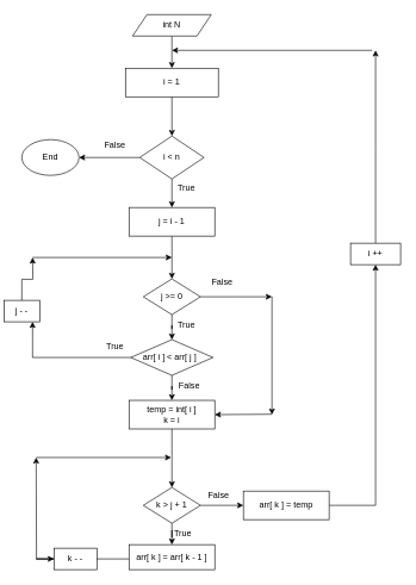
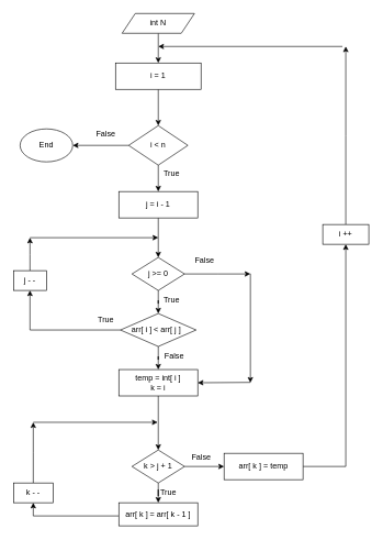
  <mxCell id="0" />
  <mxCell id="1" parent="0" />
  <mxCell id="2" style="edgeStyle=orthogonalEdgeStyle;rounded=0;orthogonalLoop=1;jettySize=auto;html=1;entryX=0.5;entryY=0;entryDx=0;entryDy=0;" edge="1" parent="1" source="3" target="6"><mxGeometry relative="1" as="geometry" /></mxCell>
  <mxCell id="3" value="i = 1" style="rounded=0;whiteSpace=wrap;html=1;" vertex="1" parent="1"><mxGeometry x="175" y="95" width="130" height="40" as="geometry" /></mxCell>
  <mxCell id="4" value="" style="edgeStyle=orthogonalEdgeStyle;rounded=0;orthogonalLoop=1;jettySize=auto;html=1;" edge="1" parent="1" source="6" target="9"><mxGeometry relative="1" as="geometry" /></mxCell>
  <mxCell id="5" value="" style="edgeStyle=orthogonalEdgeStyle;rounded=0;orthogonalLoop=1;jettySize=auto;html=1;" edge="1" parent="1" source="6" target="12"><mxGeometry relative="1" as="geometry" /></mxCell>
  <mxCell id="6" value="i &amp;lt; n" style="rhombus;whiteSpace=wrap;html=1;" vertex="1" parent="1"><mxGeometry x="195" y="190" width="90" height="60" as="geometry" /></mxCell>
  <mxCell id="7" style="edgeStyle=orthogonalEdgeStyle;rounded=0;orthogonalLoop=1;jettySize=auto;html=1;" edge="1" parent="1" source="8" target="3"><mxGeometry relative="1" as="geometry" /></mxCell>
  <mxCell id="8" value="int N" style="shape=parallelogram;perimeter=parallelogramPerimeter;whiteSpace=wrap;html=1;fixedSize=1;" vertex="1" parent="1"><mxGeometry x="185" y="20" width="110" height="30" as="geometry" /></mxCell>
  <mxCell id="9" value="End" style="ellipse;whiteSpace=wrap;html=1;" vertex="1" parent="1"><mxGeometry x="30" y="195" width="80" height="50" as="geometry" /></mxCell>
  <mxCell id="10" value="False" style="text;html=1;align=center;verticalAlign=middle;resizable=0;points=[];autosize=1;strokeColor=none;fillColor=none;" vertex="1" parent="1"><mxGeometry x="135" y="188" width="50" height="30" as="geometry" /></mxCell>
  <mxCell id="11" value="" style="edgeStyle=orthogonalEdgeStyle;rounded=0;orthogonalLoop=1;jettySize=auto;html=1;" edge="1" parent="1" source="12" target="15"><mxGeometry relative="1" as="geometry" /></mxCell>
  <mxCell id="12" value="j = i - 1" style="whiteSpace=wrap;html=1;" vertex="1" parent="1"><mxGeometry x="180" y="290" width="120" height="40" as="geometry" /></mxCell>
  <mxCell id="13" value="" style="edgeStyle=orthogonalEdgeStyle;rounded=0;orthogonalLoop=1;jettySize=auto;html=1;" edge="1" parent="1" source="15" target="18"><mxGeometry relative="1" as="geometry" /></mxCell>
  <mxCell id="14" style="edgeStyle=orthogonalEdgeStyle;rounded=0;orthogonalLoop=1;jettySize=auto;html=1;" edge="1" parent="1" source="15"><mxGeometry relative="1" as="geometry"><mxPoint x="380" y="415" as="targetPoint" /></mxGeometry></mxCell>
  <mxCell id="15" value="j &amp;gt;= 0" style="rhombus;whiteSpace=wrap;html=1;" vertex="1" parent="1"><mxGeometry x="200" y="390" width="80" height="50" as="geometry" /></mxCell>
  <mxCell id="16" value="" style="edgeStyle=orthogonalEdgeStyle;rounded=0;orthogonalLoop=1;jettySize=auto;html=1;" edge="1" parent="1" source="18" target="20"><mxGeometry relative="1" as="geometry" /></mxCell>
  <mxCell id="17" value="" style="edgeStyle=orthogonalEdgeStyle;rounded=0;orthogonalLoop=1;jettySize=auto;html=1;" edge="1" parent="1" source="18" target="34"><mxGeometry relative="1" as="geometry"><Array as="points"><mxPoint x="45" y="500" /></Array></mxGeometry></mxCell>
  <mxCell id="18" value="arr[ i ] &amp;lt; arr[ j ]&amp;nbsp;&amp;nbsp;" style="rhombus;whiteSpace=wrap;html=1;" vertex="1" parent="1"><mxGeometry x="182.5" y="475" width="115" height="50" as="geometry" /></mxCell>
  <mxCell id="19" value="" style="edgeStyle=orthogonalEdgeStyle;rounded=0;orthogonalLoop=1;jettySize=auto;html=1;" edge="1" parent="1" source="20" target="27"><mxGeometry relative="1" as="geometry" /></mxCell>
  <mxCell id="20" value="temp = int[ i ]&lt;br&gt;k = i" style="whiteSpace=wrap;html=1;" vertex="1" parent="1"><mxGeometry x="180" y="560" width="120" height="40" as="geometry" /></mxCell>
  <mxCell id="21" value="True" style="text;html=1;align=center;verticalAlign=middle;resizable=0;points=[];autosize=1;strokeColor=none;fillColor=none;" vertex="1" parent="1"><mxGeometry x="235" y="248" width="50" height="30" as="geometry" /></mxCell>
  <mxCell id="22" value="True" style="text;html=1;align=center;verticalAlign=middle;resizable=0;points=[];autosize=1;strokeColor=none;fillColor=none;" vertex="1" parent="1"><mxGeometry x="235" y="440" width="50" height="30" as="geometry" /></mxCell>
  <mxCell id="23" value="False" style="text;html=1;align=center;verticalAlign=middle;resizable=0;points=[];autosize=1;strokeColor=none;fillColor=none;" vertex="1" parent="1"><mxGeometry x="285" y="380" width="50" height="30" as="geometry" /></mxCell>
  <mxCell id="24" value="False" style="text;html=1;align=center;verticalAlign=middle;resizable=0;points=[];autosize=1;strokeColor=none;fillColor=none;" vertex="1" parent="1"><mxGeometry x="239" y="525" width="50" height="30" as="geometry" /></mxCell>
  <mxCell id="25" value="" style="edgeStyle=orthogonalEdgeStyle;rounded=0;orthogonalLoop=1;jettySize=auto;html=1;" edge="1" parent="1" source="27" target="29"><mxGeometry relative="1" as="geometry" /></mxCell>
  <mxCell id="26" value="" style="edgeStyle=orthogonalEdgeStyle;rounded=0;orthogonalLoop=1;jettySize=auto;html=1;" edge="1" parent="1" source="27" target="40"><mxGeometry relative="1" as="geometry" /></mxCell>
  <mxCell id="27" value="k &amp;gt; j + 1" style="rhombus;whiteSpace=wrap;html=1;" vertex="1" parent="1"><mxGeometry x="200" y="682" width="80" height="50" as="geometry" /></mxCell>
  <mxCell id="28" value="" style="edgeStyle=orthogonalEdgeStyle;rounded=0;orthogonalLoop=1;jettySize=auto;html=1;" edge="1" parent="1" source="29" target="32"><mxGeometry relative="1" as="geometry"><Array as="points"><mxPoint x="50" y="782" /></Array></mxGeometry></mxCell>
  <mxCell id="29" value="arr[ k ] = arr[ k - 1 ]" style="whiteSpace=wrap;html=1;" vertex="1" parent="1"><mxGeometry x="180" y="762" width="120" height="35" as="geometry" /></mxCell>
  <mxCell id="30" value="True" style="text;html=1;align=center;verticalAlign=middle;resizable=0;points=[];autosize=1;strokeColor=none;fillColor=none;" vertex="1" parent="1"><mxGeometry x="230" y="732" width="50" height="30" as="geometry" /></mxCell>
  <mxCell id="31" style="edgeStyle=orthogonalEdgeStyle;rounded=0;orthogonalLoop=1;jettySize=auto;html=1;" edge="1" parent="1" source="32"><mxGeometry relative="1" as="geometry"><mxPoint x="50" y="640" as="targetPoint" /></mxGeometry></mxCell>
- <mxCell id="32" value="k - -" style="whiteSpace=wrap;html=1;" vertex="1" parent="1"><mxGeometry x="75" y="767" width="60" height="30" as="geometry" /></mxCell>
+ <mxCell id="32" value="k - -" style="whiteSpace=wrap;html=1;" vertex="1" parent="1"><mxGeometry x="20" y="732" width="60" height="30" as="geometry" /></mxCell>
  <mxCell id="33" style="edgeStyle=orthogonalEdgeStyle;rounded=0;orthogonalLoop=1;jettySize=auto;html=1;" edge="1" parent="1" source="34"><mxGeometry relative="1" as="geometry"><mxPoint x="45" y="360" as="targetPoint" /></mxGeometry></mxCell>
- <mxCell id="34" value="j - -" style="whiteSpace=wrap;html=1;" vertex="1" parent="1"><mxGeometry x="5" y="420" width="50" height="30" as="geometry" /></mxCell>
+ <mxCell id="34" value="j - -" style="whiteSpace=wrap;html=1;" vertex="1" parent="1"><mxGeometry x="20" y="410" width="50" height="30" as="geometry" /></mxCell>
  <mxCell id="35" value="" style="endArrow=classic;html=1;rounded=0;" edge="1" parent="1"><mxGeometry width="50" height="50" relative="1" as="geometry"><mxPoint x="45" y="360" as="sourcePoint" /><mxPoint x="240" y="360" as="targetPoint" /><Array as="points" /></mxGeometry></mxCell>
  <mxCell id="36" value="" style="endArrow=classic;html=1;rounded=0;" edge="1" parent="1"><mxGeometry width="50" height="50" relative="1" as="geometry"><mxPoint x="380" y="414.5" as="sourcePoint" /><mxPoint x="380" y="580" as="targetPoint" /><Array as="points" /></mxGeometry></mxCell>
  <mxCell id="37" value="" style="endArrow=classic;html=1;rounded=0;entryX=1;entryY=0.5;entryDx=0;entryDy=0;" edge="1" parent="1" target="20"><mxGeometry width="50" height="50" relative="1" as="geometry"><mxPoint x="380" y="579.5" as="sourcePoint" /><mxPoint x="575" y="579.5" as="targetPoint" /><Array as="points" /></mxGeometry></mxCell>
  <mxCell id="38" value="" style="endArrow=classic;html=1;rounded=0;" edge="1" parent="1"><mxGeometry width="50" height="50" relative="1" as="geometry"><mxPoint x="50" y="640" as="sourcePoint" /><mxPoint x="239" y="640" as="targetPoint" /><Array as="points" /></mxGeometry></mxCell>
  <mxCell id="39" value="" style="edgeStyle=orthogonalEdgeStyle;rounded=0;orthogonalLoop=1;jettySize=auto;html=1;" edge="1" parent="1" source="40" target="43"><mxGeometry relative="1" as="geometry" /></mxCell>
  <mxCell id="40" value="arr[ k ] = temp" style="whiteSpace=wrap;html=1;" vertex="1" parent="1"><mxGeometry x="340" y="687" width="120" height="40" as="geometry" /></mxCell>
  <mxCell id="41" value="False" style="text;html=1;align=center;verticalAlign=middle;resizable=0;points=[];autosize=1;strokeColor=none;fillColor=none;rotation=0;" vertex="1" parent="1"><mxGeometry x="280" y="678" width="50" height="30" as="geometry" /></mxCell>
  <mxCell id="42" style="edgeStyle=orthogonalEdgeStyle;rounded=0;orthogonalLoop=1;jettySize=auto;html=1;" edge="1" parent="1" source="43"><mxGeometry relative="1" as="geometry"><mxPoint x="525" y="70" as="targetPoint" /></mxGeometry></mxCell>
  <mxCell id="43" value="i ++" style="whiteSpace=wrap;html=1;" vertex="1" parent="1"><mxGeometry x="490" y="340" width="70" height="30" as="geometry" /></mxCell>
  <mxCell id="44" value="" style="endArrow=classic;html=1;rounded=0;" edge="1" parent="1"><mxGeometry width="50" height="50" relative="1" as="geometry"><mxPoint x="520" y="70" as="sourcePoint" /><mxPoint x="240" y="70" as="targetPoint" /><Array as="points" /></mxGeometry></mxCell>
  <mxCell id="45" value="True" style="text;html=1;align=center;verticalAlign=middle;resizable=0;points=[];autosize=1;strokeColor=none;fillColor=none;" vertex="1" parent="1"><mxGeometry x="135" y="470" width="50" height="30" as="geometry" /></mxCell>
